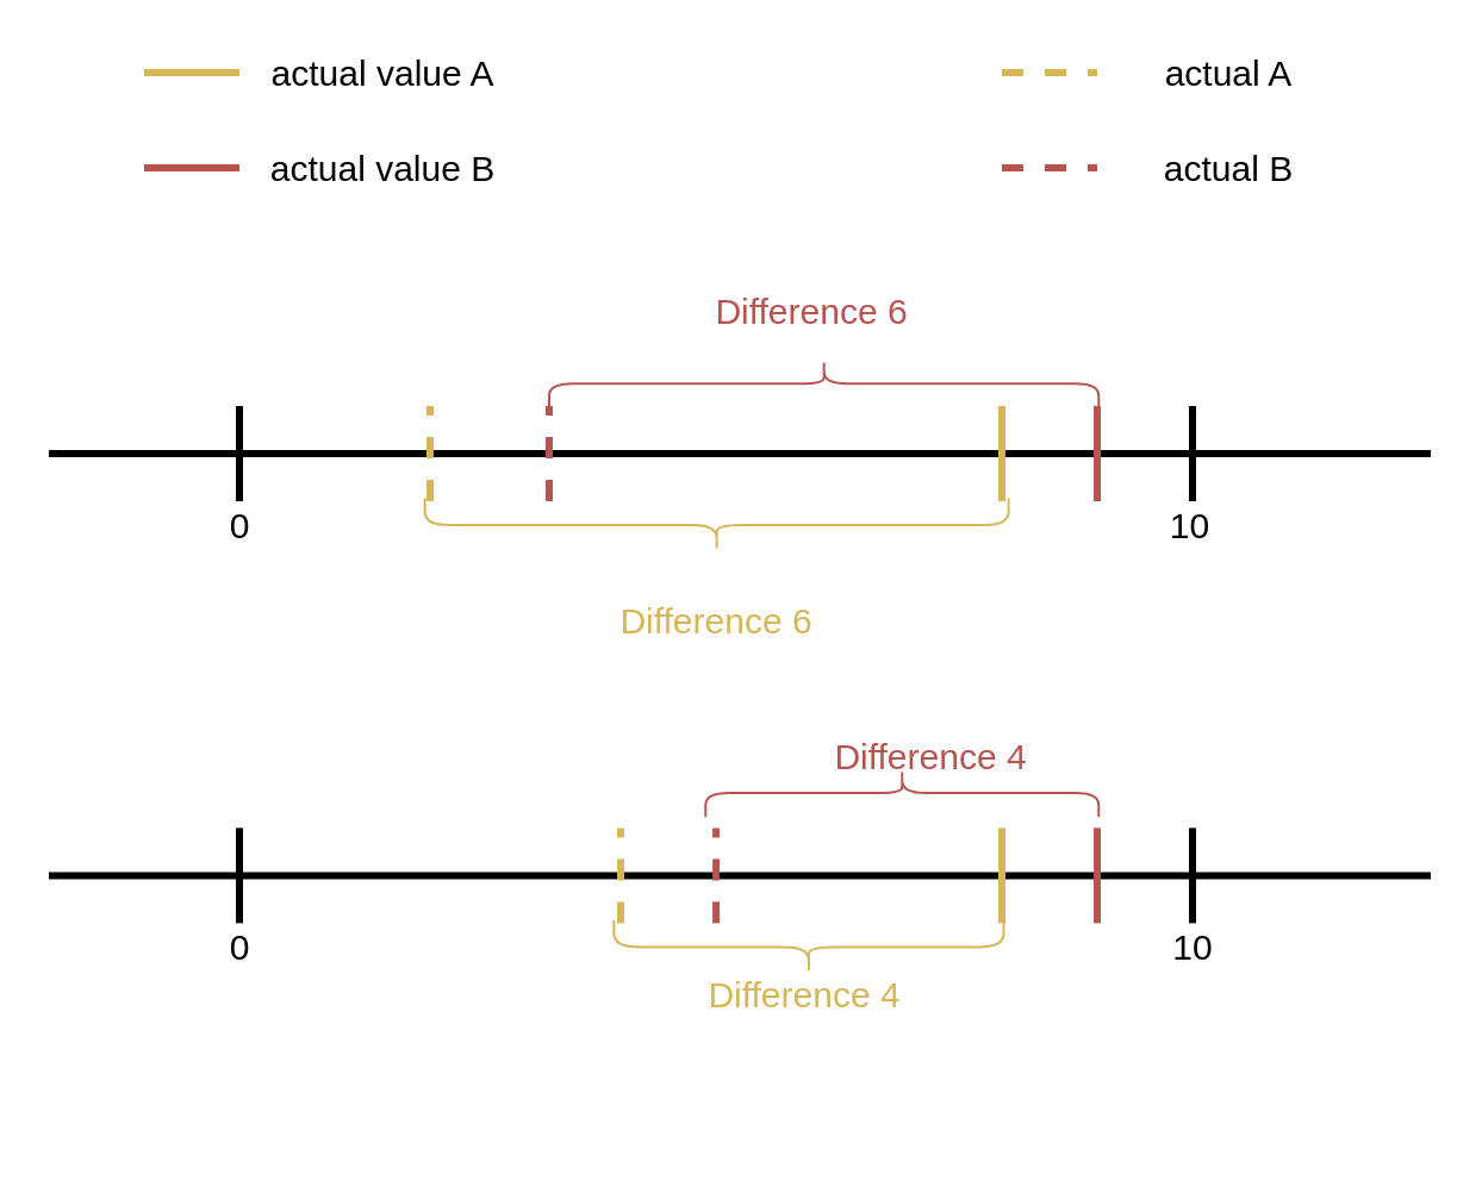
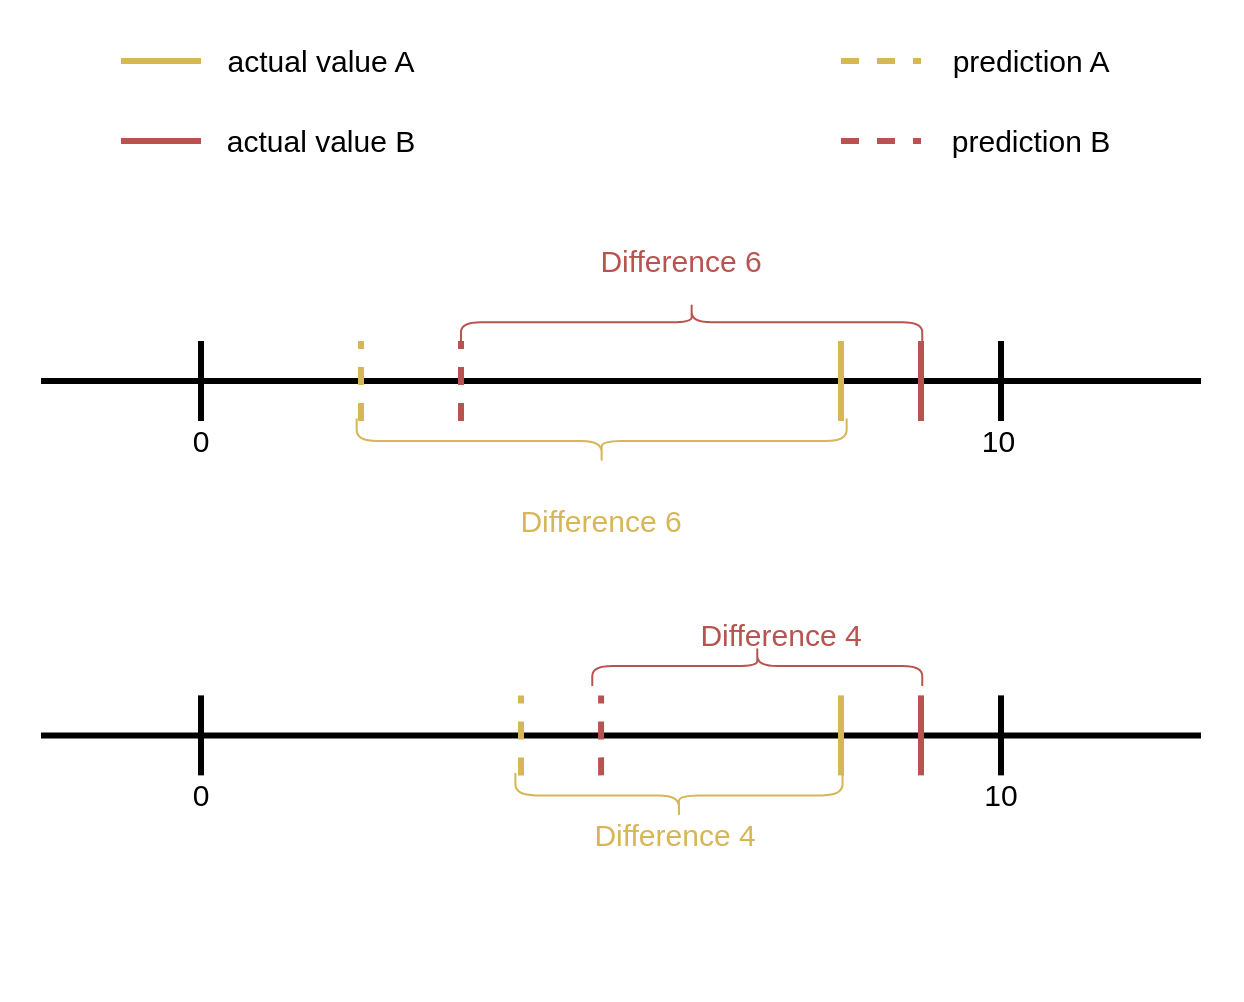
  <mxCell id="0" />
  <mxCell id="1" parent="0" />
  <mxCell id="2" value="" style="endArrow=none;html=1;rounded=0;strokeWidth=3;" edge="1" parent="1"><mxGeometry width="50" height="50" relative="1" as="geometry"><mxPoint x="100" y="210" as="sourcePoint" /><mxPoint x="100" y="170" as="targetPoint" /></mxGeometry></mxCell>
  <mxCell id="3" value="" style="endArrow=none;html=1;rounded=0;strokeWidth=3;" edge="1" parent="1"><mxGeometry width="50" height="50" relative="1" as="geometry"><mxPoint x="20" y="190" as="sourcePoint" /><mxPoint x="600" y="190" as="targetPoint" /></mxGeometry></mxCell>
  <mxCell id="4" value="" style="endArrow=none;html=1;rounded=0;strokeWidth=3;" edge="1" parent="1"><mxGeometry width="50" height="50" relative="1" as="geometry"><mxPoint x="500" y="210" as="sourcePoint" /><mxPoint x="500" y="170" as="targetPoint" /></mxGeometry></mxCell>
  <mxCell id="5" value="&lt;font style=&quot;font-size: 15px&quot;&gt;0&lt;/font&gt;" style="text;html=1;align=center;verticalAlign=middle;resizable=0;points=[];autosize=1;strokeColor=none;fillColor=none;" vertex="1" parent="1"><mxGeometry x="90" y="210" width="20" height="20" as="geometry" /></mxCell>
  <mxCell id="6" value="10&amp;nbsp; &amp;nbsp;" style="text;html=1;align=center;verticalAlign=middle;resizable=0;points=[];autosize=1;strokeColor=none;fillColor=none;fontSize=15;" vertex="1" parent="1"><mxGeometry x="485" y="210" width="40" height="20" as="geometry" /></mxCell>
  <mxCell id="7" value="" style="endArrow=none;html=1;rounded=0;fontSize=15;strokeWidth=3;fillColor=#fff2cc;strokeColor=#d6b656;" edge="1" parent="1"><mxGeometry width="50" height="50" relative="1" as="geometry"><mxPoint x="60" y="30" as="sourcePoint" /><mxPoint x="100" y="30" as="targetPoint" /></mxGeometry></mxCell>
  <mxCell id="8" value="" style="endArrow=none;html=1;rounded=0;fontSize=15;strokeWidth=3;fillColor=#f8cecc;strokeColor=#b85450;" edge="1" parent="1"><mxGeometry width="50" height="50" relative="1" as="geometry"><mxPoint x="60" y="70" as="sourcePoint" /><mxPoint x="100" y="70" as="targetPoint" /></mxGeometry></mxCell>
  <mxCell id="9" value="actual value A" style="text;html=1;align=center;verticalAlign=middle;resizable=0;points=[];autosize=1;strokeColor=none;fillColor=none;fontSize=15;" vertex="1" parent="1"><mxGeometry x="105" y="20" width="110" height="20" as="geometry" /></mxCell>
  <mxCell id="10" value="actual value B" style="text;html=1;align=center;verticalAlign=middle;resizable=0;points=[];autosize=1;strokeColor=none;fillColor=none;fontSize=15;" vertex="1" parent="1"><mxGeometry x="105" y="60" width="110" height="20" as="geometry" /></mxCell>
  <mxCell id="11" value="" style="endArrow=none;html=1;rounded=0;fontSize=15;strokeWidth=3;fillColor=#fff2cc;strokeColor=#d6b656;" edge="1" parent="1"><mxGeometry width="50" height="50" relative="1" as="geometry"><mxPoint x="420" y="170" as="sourcePoint" /><mxPoint x="420" y="210" as="targetPoint" /></mxGeometry></mxCell>
  <mxCell id="12" value="" style="endArrow=none;html=1;rounded=0;fontSize=15;strokeWidth=3;fillColor=#f8cecc;strokeColor=#b85450;" edge="1" parent="1"><mxGeometry width="50" height="50" relative="1" as="geometry"><mxPoint x="460" y="210" as="sourcePoint" /><mxPoint x="460" y="170" as="targetPoint" /></mxGeometry></mxCell>
  <mxCell id="13" value="" style="endArrow=none;dashed=1;html=1;rounded=0;fontSize=15;strokeWidth=3;fillColor=#fff2cc;strokeColor=#d6b656;" edge="1" parent="1"><mxGeometry width="50" height="50" relative="1" as="geometry"><mxPoint x="420" y="30" as="sourcePoint" /><mxPoint x="460" y="30" as="targetPoint" /></mxGeometry></mxCell>
- <mxCell id="14" value="actual A" style="text;html=1;align=center;verticalAlign=middle;resizable=0;points=[];autosize=1;strokeColor=none;fillColor=none;fontSize=15;" vertex="1" parent="1"><mxGeometry x="470" y="20" width="90" height="20" as="geometry" /></mxCell>
+ <mxCell id="14" value="prediction A" style="text;html=1;align=center;verticalAlign=middle;resizable=0;points=[];autosize=1;strokeColor=none;fillColor=none;fontSize=15;" vertex="1" parent="1"><mxGeometry x="470" y="20" width="90" height="20" as="geometry" /></mxCell>
  <mxCell id="15" value="" style="endArrow=none;dashed=1;html=1;rounded=0;fontSize=15;strokeWidth=3;fillColor=#f8cecc;strokeColor=#b85450;" edge="1" parent="1"><mxGeometry width="50" height="50" relative="1" as="geometry"><mxPoint x="420" y="70" as="sourcePoint" /><mxPoint x="460" y="70" as="targetPoint" /></mxGeometry></mxCell>
- <mxCell id="16" value="actual B" style="text;html=1;align=center;verticalAlign=middle;resizable=0;points=[];autosize=1;strokeColor=none;fillColor=none;fontSize=15;" vertex="1" parent="1"><mxGeometry x="470" y="60" width="90" height="20" as="geometry" /></mxCell>
+ <mxCell id="16" value="prediction B" style="text;html=1;align=center;verticalAlign=middle;resizable=0;points=[];autosize=1;strokeColor=none;fillColor=none;fontSize=15;" vertex="1" parent="1"><mxGeometry x="470" y="60" width="90" height="20" as="geometry" /></mxCell>
  <mxCell id="17" value="" style="endArrow=none;dashed=1;html=1;rounded=0;fontSize=15;strokeWidth=3;fillColor=#fff2cc;strokeColor=#d6b656;" edge="1" parent="1"><mxGeometry width="50" height="50" relative="1" as="geometry"><mxPoint x="180" y="210" as="sourcePoint" /><mxPoint x="180" y="170" as="targetPoint" /></mxGeometry></mxCell>
  <mxCell id="18" value="" style="endArrow=none;dashed=1;html=1;rounded=0;fontSize=15;strokeWidth=3;fillColor=#f8cecc;strokeColor=#b85450;" edge="1" parent="1"><mxGeometry width="50" height="50" relative="1" as="geometry"><mxPoint x="230" y="210" as="sourcePoint" /><mxPoint x="230" y="170" as="targetPoint" /></mxGeometry></mxCell>
  <mxCell id="19" value="" style="endArrow=none;html=1;rounded=0;strokeWidth=3;" edge="1" parent="1"><mxGeometry width="50" height="50" relative="1" as="geometry"><mxPoint x="100" y="387.19" as="sourcePoint" /><mxPoint x="100" y="347.19" as="targetPoint" /></mxGeometry></mxCell>
  <mxCell id="20" value="" style="endArrow=none;html=1;rounded=0;strokeWidth=3;" edge="1" parent="1"><mxGeometry width="50" height="50" relative="1" as="geometry"><mxPoint x="20" y="367.19" as="sourcePoint" /><mxPoint x="600" y="367.19" as="targetPoint" /></mxGeometry></mxCell>
  <mxCell id="21" value="" style="endArrow=none;html=1;rounded=0;strokeWidth=3;" edge="1" parent="1"><mxGeometry width="50" height="50" relative="1" as="geometry"><mxPoint x="500" y="387.19" as="sourcePoint" /><mxPoint x="500" y="347.19" as="targetPoint" /></mxGeometry></mxCell>
  <mxCell id="22" value="&lt;font style=&quot;font-size: 15px&quot;&gt;0&lt;/font&gt;" style="text;html=1;align=center;verticalAlign=middle;resizable=0;points=[];autosize=1;strokeColor=none;fillColor=none;" vertex="1" parent="1"><mxGeometry x="90" y="387.19" width="20" height="20" as="geometry" /></mxCell>
  <mxCell id="23" value="10" style="text;html=1;align=center;verticalAlign=middle;resizable=0;points=[];autosize=1;strokeColor=none;fillColor=none;fontSize=15;" vertex="1" parent="1"><mxGeometry x="485" y="387.19" width="30" height="20" as="geometry" /></mxCell>
  <mxCell id="24" value="" style="endArrow=none;html=1;rounded=0;fontSize=15;strokeWidth=3;fillColor=#fff2cc;strokeColor=#d6b656;" edge="1" parent="1"><mxGeometry width="50" height="50" relative="1" as="geometry"><mxPoint x="420" y="347.19" as="sourcePoint" /><mxPoint x="420" y="387.19" as="targetPoint" /></mxGeometry></mxCell>
  <mxCell id="25" value="" style="endArrow=none;html=1;rounded=0;fontSize=15;strokeWidth=3;fillColor=#f8cecc;strokeColor=#b85450;" edge="1" parent="1"><mxGeometry width="50" height="50" relative="1" as="geometry"><mxPoint x="460" y="387.19" as="sourcePoint" /><mxPoint x="460" y="347.19" as="targetPoint" /></mxGeometry></mxCell>
  <mxCell id="26" value="" style="endArrow=none;dashed=1;html=1;rounded=0;fontSize=15;strokeWidth=3;fillColor=#fff2cc;strokeColor=#d6b656;" edge="1" parent="1"><mxGeometry width="50" height="50" relative="1" as="geometry"><mxPoint x="260" y="387.19" as="sourcePoint" /><mxPoint x="260" y="347.19" as="targetPoint" /></mxGeometry></mxCell>
  <mxCell id="27" value="" style="endArrow=none;dashed=1;html=1;rounded=0;fontSize=15;strokeWidth=3;fillColor=#f8cecc;strokeColor=#b85450;" edge="1" parent="1"><mxGeometry width="50" height="50" relative="1" as="geometry"><mxPoint x="300.06" y="387.19" as="sourcePoint" /><mxPoint x="300.06" y="347.19" as="targetPoint" /><Array as="points"><mxPoint x="300.03" y="374.69" /></Array></mxGeometry></mxCell>
  <mxCell id="28" value="" style="shape=curlyBracket;whiteSpace=wrap;html=1;rounded=1;fontSize=15;rotation=-90;fillColor=#fff2cc;strokeColor=#d6b656;" vertex="1" parent="1"><mxGeometry x="289.07" y="97.5" width="22.5" height="245" as="geometry" /></mxCell>
  <mxCell id="29" value="&lt;span style=&quot;color: rgb(214 , 182 , 86)&quot;&gt;Difference 6&lt;/span&gt;" style="text;html=1;align=center;verticalAlign=middle;resizable=0;points=[];autosize=1;strokeColor=none;fillColor=none;fontSize=15;" vertex="1" parent="1"><mxGeometry x="250" y="250" width="100" height="20" as="geometry" /></mxCell>
  <mxCell id="30" value="" style="shape=curlyBracket;whiteSpace=wrap;html=1;rounded=1;fontSize=15;rotation=-90;fillColor=#fff2cc;strokeColor=#d6b656;" vertex="1" parent="1"><mxGeometry x="327.73" y="315.4" width="22.5" height="163.59" as="geometry" /></mxCell>
  <mxCell id="31" value="&lt;span style=&quot;color: rgb(214 , 182 , 86)&quot;&gt;Difference 4&lt;/span&gt;" style="text;html=1;align=center;verticalAlign=middle;resizable=0;points=[];autosize=1;strokeColor=none;fillColor=none;fontSize=15;" vertex="1" parent="1"><mxGeometry x="287.19" y="407.19" width="100" height="20" as="geometry" /></mxCell>
  <mxCell id="32" value="" style="shape=curlyBracket;whiteSpace=wrap;html=1;rounded=1;fontSize=15;rotation=90;fillColor=#f8cecc;strokeColor=#b85450;" vertex="1" parent="1"><mxGeometry x="335.32" y="45.32" width="20" height="230.63" as="geometry" /></mxCell>
  <mxCell id="33" value="Difference 6" style="text;html=1;align=center;verticalAlign=middle;resizable=0;points=[];autosize=1;strokeColor=none;fillColor=none;fontSize=15;fontColor=#B85450;" vertex="1" parent="1"><mxGeometry x="290" y="120" width="100" height="20" as="geometry" /></mxCell>
  <mxCell id="34" value="" style="shape=curlyBracket;whiteSpace=wrap;html=1;rounded=1;fontSize=15;rotation=90;fillColor=#f8cecc;strokeColor=#b85450;" vertex="1" parent="1"><mxGeometry x="368.14" y="250" width="20" height="165" as="geometry" /></mxCell>
  <mxCell id="35" value="Difference 4" style="text;html=1;align=center;verticalAlign=middle;resizable=0;points=[];autosize=1;strokeColor=none;fillColor=none;fontSize=15;fontColor=#B85450;" vertex="1" parent="1"><mxGeometry x="340.32" y="307.19" width="100" height="20" as="geometry" /></mxCell>
